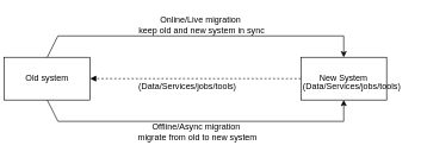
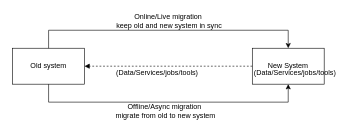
  <mxCell id="0" />
  <mxCell id="1" parent="0" />
- <mxCell id="2" value="Old system" style="rounded=0;whiteSpace=wrap;html=1;" vertex="1" parent="1"><mxGeometry x="5" y="80" width="120" height="60" as="geometry" /></mxCell>
+ <mxCell id="2" value="Old system" style="rounded=0;whiteSpace=wrap;html=1;" vertex="1" parent="1"><mxGeometry x="20" y="80" width="120" height="60" as="geometry" /></mxCell>
  <mxCell id="3" value="New System" style="rounded=0;whiteSpace=wrap;html=1;" vertex="1" parent="1"><mxGeometry x="420" y="80" width="120" height="60" as="geometry" /></mxCell>
  <mxCell id="4" value="(Data/Services/jobs/tools)" style="text;html=1;align=center;verticalAlign=middle;resizable=0;points=[];autosize=1;" vertex="1" parent="1"><mxGeometry x="186" y="112" width="150" height="20" as="geometry" /></mxCell>
  <mxCell id="5" value="(Data/Services/jobs/tools)" style="text;html=1;align=center;verticalAlign=middle;resizable=0;points=[];autosize=1;" vertex="1" parent="1"><mxGeometry x="416" y="112" width="150" height="20" as="geometry" /></mxCell>
  <mxCell id="6" value="" style="endArrow=block;dashed=1;html=1;entryX=1;entryY=0.5;entryDx=0;entryDy=0;exitX=0;exitY=0.5;exitDx=0;exitDy=0;" edge="1" parent="1" source="3" target="2"><mxGeometry width="50" height="50" relative="1" as="geometry"><mxPoint x="20" y="210" as="sourcePoint" /><mxPoint x="70" y="160" as="targetPoint" /></mxGeometry></mxCell>
  <mxCell id="7" value="" style="endArrow=none;html=1;exitX=0.5;exitY=0;exitDx=0;exitDy=0;" edge="1" parent="1" source="2"><mxGeometry width="50" height="50" relative="1" as="geometry"><mxPoint x="30" y="110" as="sourcePoint" /><mxPoint x="80" y="50" as="targetPoint" /></mxGeometry></mxCell>
  <mxCell id="8" value="" style="endArrow=none;html=1;" edge="1" parent="1"><mxGeometry width="50" height="50" relative="1" as="geometry"><mxPoint x="80" y="50" as="sourcePoint" /><mxPoint x="480" y="50" as="targetPoint" /></mxGeometry></mxCell>
  <mxCell id="9" value="" style="endArrow=classic;html=1;" edge="1" parent="1" target="3"><mxGeometry width="50" height="50" relative="1" as="geometry"><mxPoint x="480" y="50" as="sourcePoint" /><mxPoint x="70" y="160" as="targetPoint" /></mxGeometry></mxCell>
  <mxCell id="10" value="" style="endArrow=none;html=1;entryX=0.5;entryY=1;entryDx=0;entryDy=0;" edge="1" parent="1" target="2"><mxGeometry width="50" height="50" relative="1" as="geometry"><mxPoint x="80" y="170" as="sourcePoint" /><mxPoint x="70" y="150" as="targetPoint" /></mxGeometry></mxCell>
  <mxCell id="11" value="" style="endArrow=none;html=1;" edge="1" parent="1"><mxGeometry width="50" height="50" relative="1" as="geometry"><mxPoint x="480" y="170" as="sourcePoint" /><mxPoint x="80" y="170" as="targetPoint" /></mxGeometry></mxCell>
  <mxCell id="12" value="" style="endArrow=classic;html=1;entryX=0.5;entryY=1;entryDx=0;entryDy=0;" edge="1" parent="1" target="3"><mxGeometry width="50" height="50" relative="1" as="geometry"><mxPoint x="480" y="170" as="sourcePoint" /><mxPoint x="70" y="190" as="targetPoint" /></mxGeometry></mxCell>
  <mxCell id="13" value="Online/Live migration&amp;nbsp;&lt;br&gt;keep old and new system in sync" style="text;html=1;align=center;verticalAlign=middle;resizable=0;points=[];autosize=1;" vertex="1" parent="1"><mxGeometry x="186" y="20" width="190" height="30" as="geometry" /></mxCell>
  <mxCell id="14" value="Offline/Async migration&amp;nbsp;&lt;br&gt;migrate from old to new system" style="text;html=1;align=center;verticalAlign=middle;resizable=0;points=[];autosize=1;" vertex="1" parent="1"><mxGeometry x="185" y="170" width="180" height="30" as="geometry" /></mxCell>
